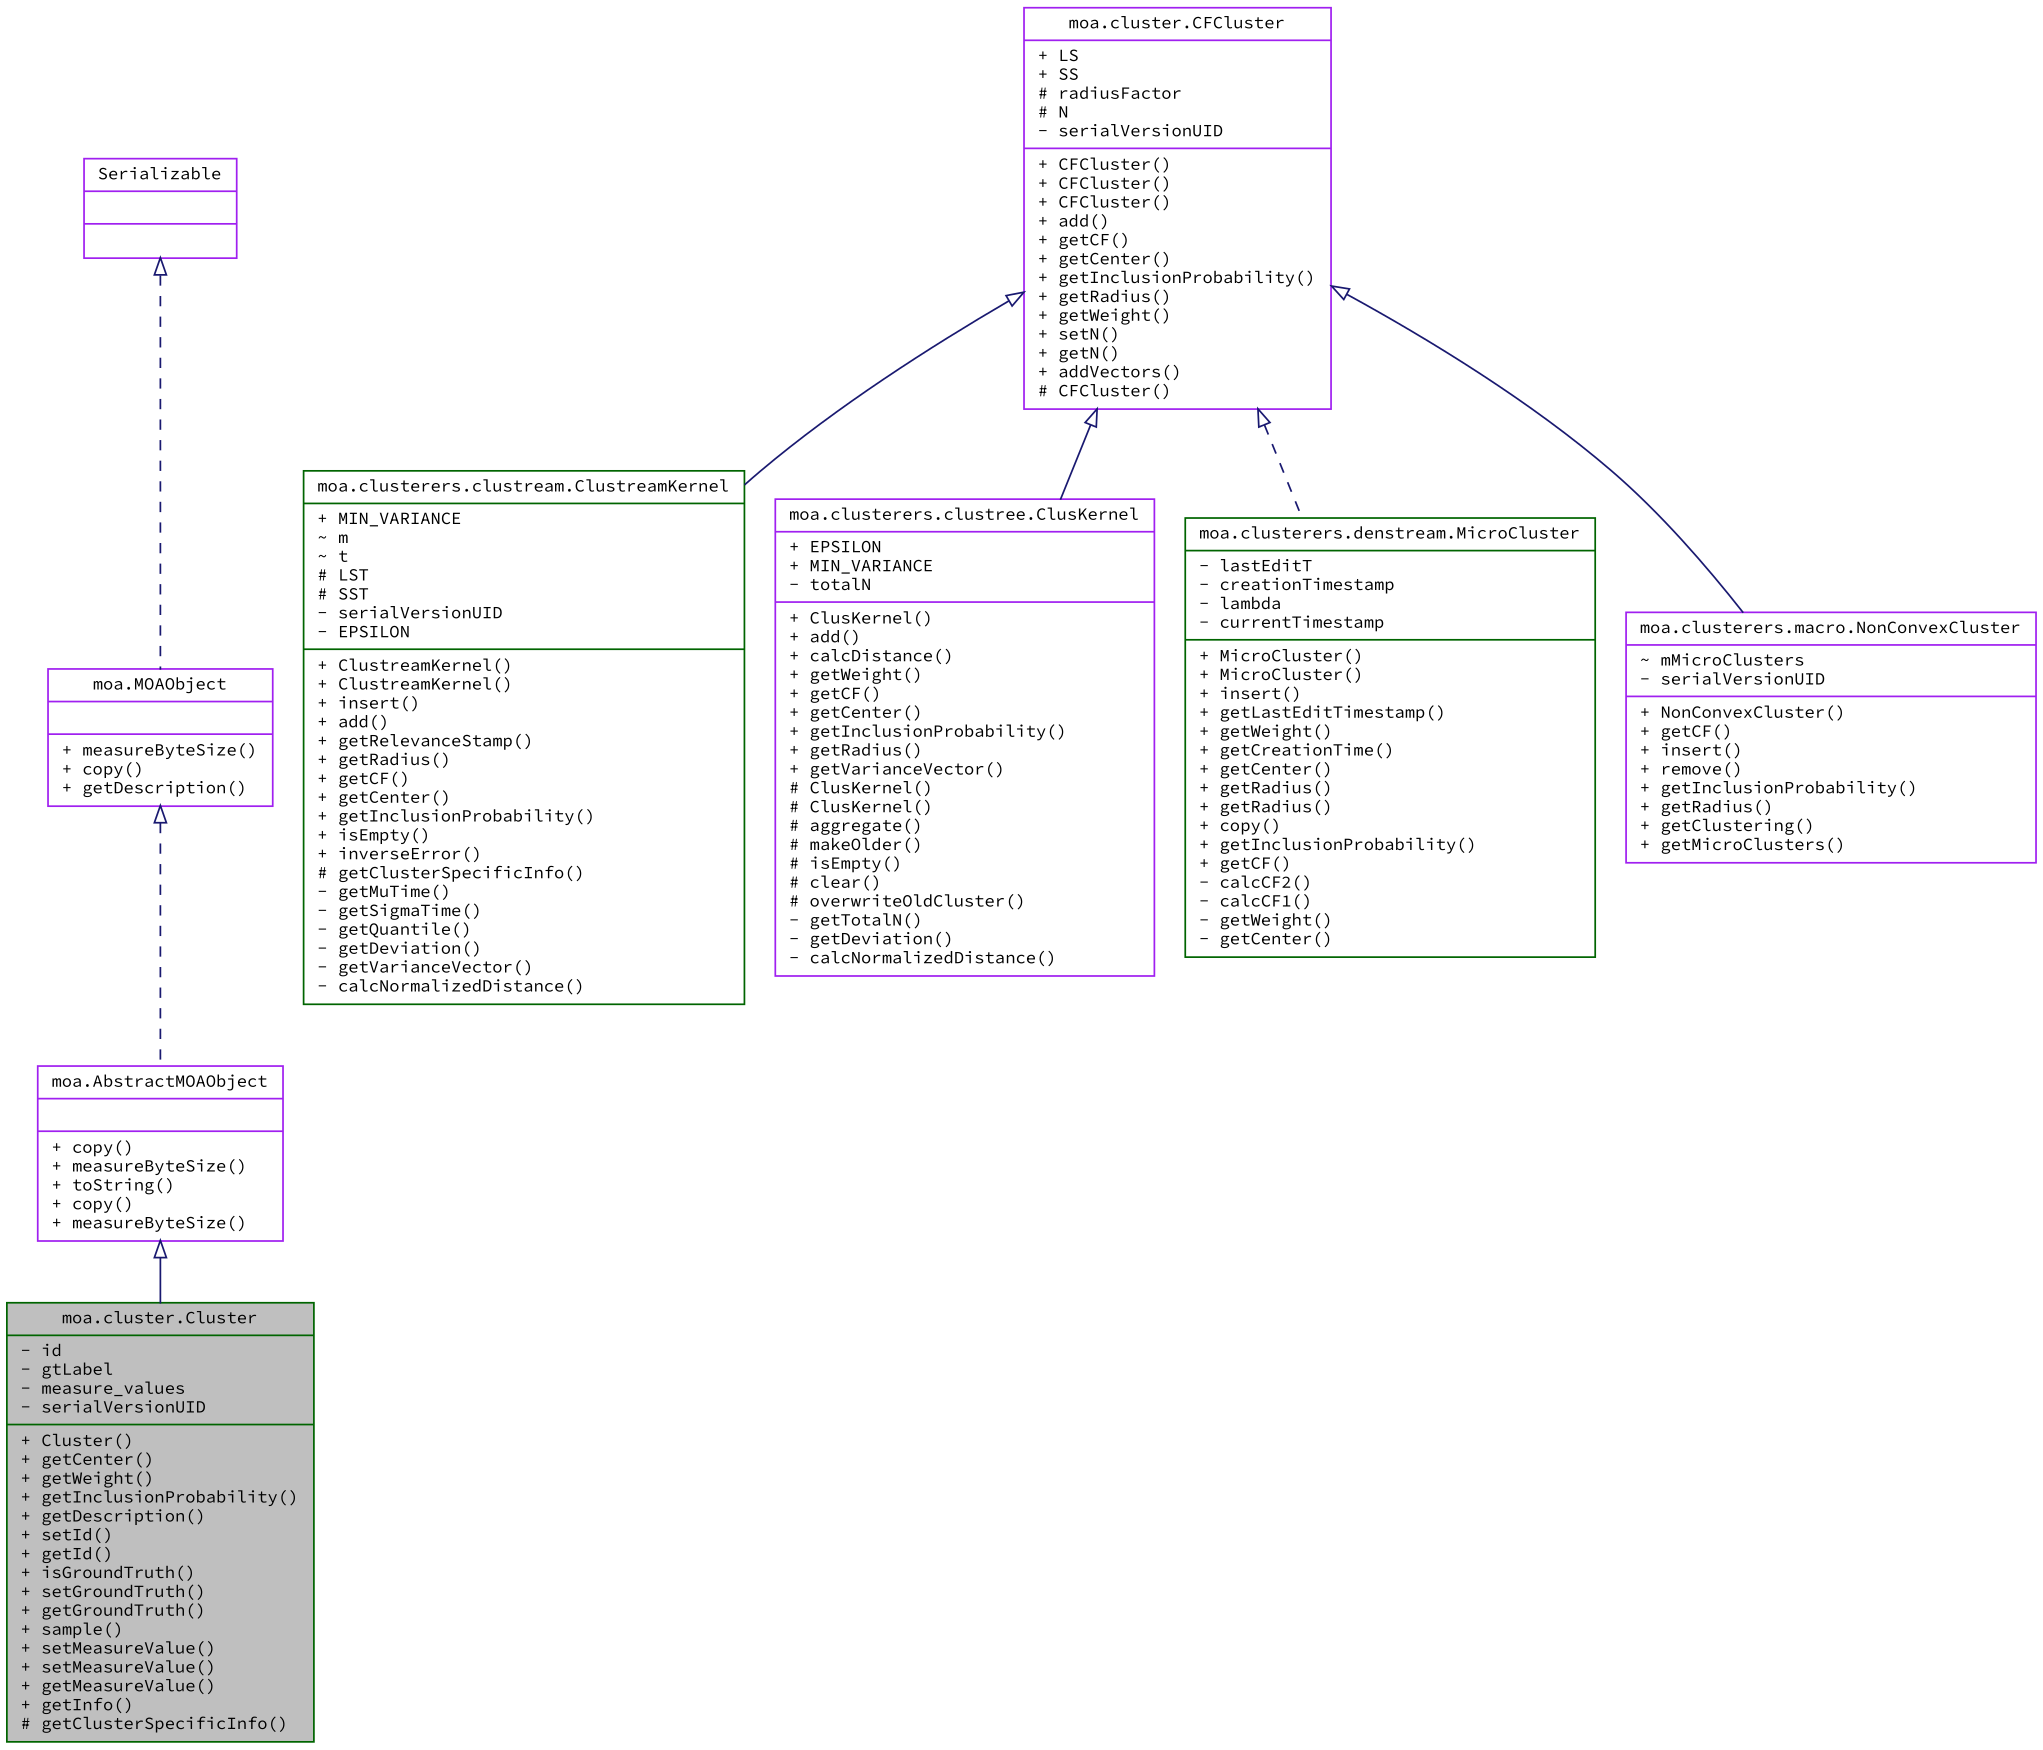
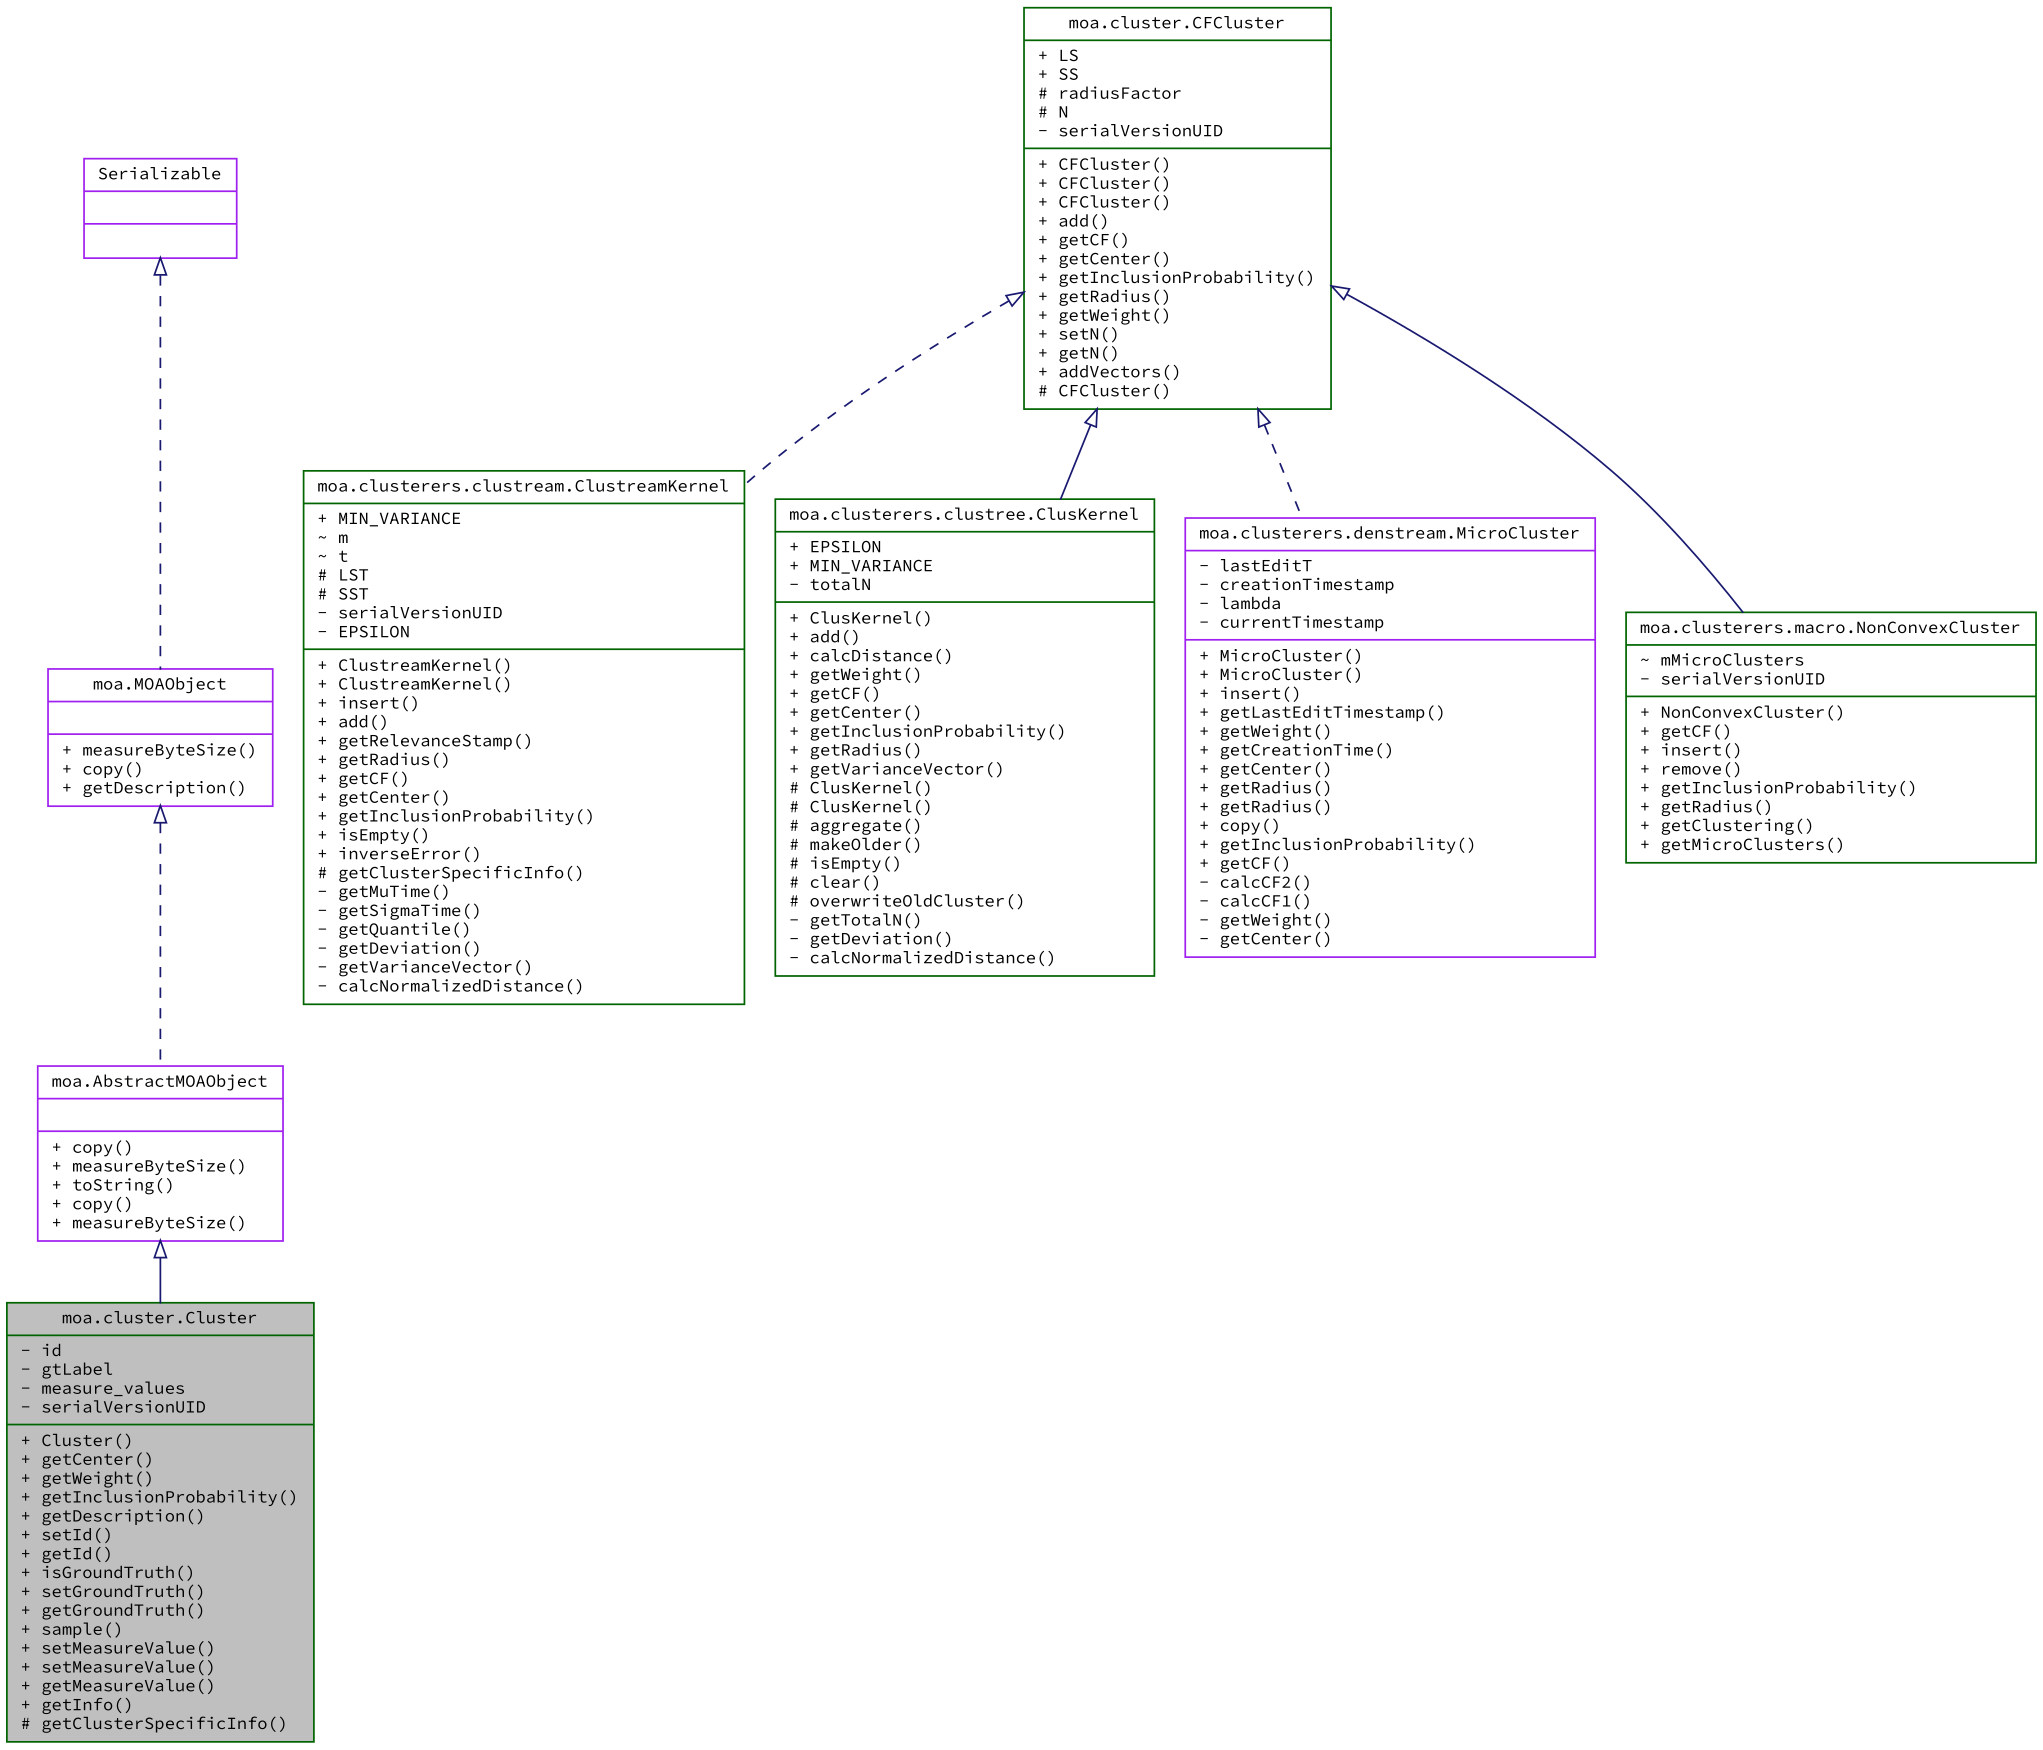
  digraph {
    fontname="Source Code Pro"
    node [color=purple fillcolor=white fontname="Source Code Pro" fontsize=10 shape=record style=filled]
    edge [arrowtail=empty color=midnightblue dir=back fontname="Source Code Pro" fontsize=10 labelfontname=Helvetica labelfontsize=10 style=solid]
    n1 [color=darkgreen fillcolor=grey75 fontcolor=black height=0.2 label="{moa.cluster.Cluster\n|- id\l- gtLabel\l- measure_values\l- serialVersionUID\l|+ Cluster()\l+ getCenter()\l+ getWeight()\l+ getInclusionProbability()\l+ getDescription()\l+ setId()\l+ getId()\l+ isGroundTruth()\l+ setGroundTruth()\l+ getGroundTruth()\l+ sample()\l+ setMeasureValue()\l+ setMeasureValue()\l+ getMeasureValue()\l+ getInfo()\l# getClusterSpecificInfo()\l}" width=0.4]
    n2 [height=0.2 label="{moa.AbstractMOAObject\n||+ copy()\l+ measureByteSize()\l+ toString()\l+ copy()\l+ measureByteSize()\l}" width=0.4]
    n3 [height=0.2 label="{moa.MOAObject\n||+ measureByteSize()\l+ copy()\l+ getDescription()\l}" width=0.4]
    n4 [height=0.2 label="{Serializable\n||}" width=0.4]
-   n5 [height=0.2 label="{moa.cluster.CFCluster\n|+ LS\l+ SS\l# radiusFactor\l# N\l- serialVersionUID\l|+ CFCluster()\l+ CFCluster()\l+ CFCluster()\l+ add()\l+ getCF()\l+ getCenter()\l+ getInclusionProbability()\l+ getRadius()\l+ getWeight()\l+ setN()\l+ getN()\l+ addVectors()\l# CFCluster()\l}" width=0.4]
+   n5 [color=darkgreen height=0.2 label="{moa.cluster.CFCluster\n|+ LS\l+ SS\l# radiusFactor\l# N\l- serialVersionUID\l|+ CFCluster()\l+ CFCluster()\l+ CFCluster()\l+ add()\l+ getCF()\l+ getCenter()\l+ getInclusionProbability()\l+ getRadius()\l+ getWeight()\l+ setN()\l+ getN()\l+ addVectors()\l# CFCluster()\l}" width=0.4]
    n6 [color=darkgreen height=0.2 label="{moa.clusterers.clustream.ClustreamKernel\n|+ MIN_VARIANCE\l~ m\l~ t\l# LST\l# SST\l- serialVersionUID\l- EPSILON\l|+ ClustreamKernel()\l+ ClustreamKernel()\l+ insert()\l+ add()\l+ getRelevanceStamp()\l+ getRadius()\l+ getCF()\l+ getCenter()\l+ getInclusionProbability()\l+ isEmpty()\l+ inverseError()\l# getClusterSpecificInfo()\l- getMuTime()\l- getSigmaTime()\l- getQuantile()\l- getDeviation()\l- getVarianceVector()\l- calcNormalizedDistance()\l}" width=0.4]
-   n7 [height=0.2 label="{moa.clusterers.clustree.ClusKernel\n|+ EPSILON\l+ MIN_VARIANCE\l- totalN\l|+ ClusKernel()\l+ add()\l+ calcDistance()\l+ getWeight()\l+ getCF()\l+ getCenter()\l+ getInclusionProbability()\l+ getRadius()\l+ getVarianceVector()\l# ClusKernel()\l# ClusKernel()\l# aggregate()\l# makeOlder()\l# isEmpty()\l# clear()\l# overwriteOldCluster()\l- getTotalN()\l- getDeviation()\l- calcNormalizedDistance()\l}" width=0.4]
-   n8 [color=darkgreen height=0.2 label="{moa.clusterers.denstream.MicroCluster\n|- lastEditT\l- creationTimestamp\l- lambda\l- currentTimestamp\l|+ MicroCluster()\l+ MicroCluster()\l+ insert()\l+ getLastEditTimestamp()\l+ getWeight()\l+ getCreationTime()\l+ getCenter()\l+ getRadius()\l+ getRadius()\l+ copy()\l+ getInclusionProbability()\l+ getCF()\l- calcCF2()\l- calcCF1()\l- getWeight()\l- getCenter()\l}" width=0.4]
-   n9 [height=0.2 label="{moa.clusterers.macro.NonConvexCluster\n|~ mMicroClusters\l- serialVersionUID\l|+ NonConvexCluster()\l+ getCF()\l+ insert()\l+ remove()\l+ getInclusionProbability()\l+ getRadius()\l+ getClustering()\l+ getMicroClusters()\l}" width=0.4]
+   n7 [color=darkgreen height=0.2 label="{moa.clusterers.clustree.ClusKernel\n|+ EPSILON\l+ MIN_VARIANCE\l- totalN\l|+ ClusKernel()\l+ add()\l+ calcDistance()\l+ getWeight()\l+ getCF()\l+ getCenter()\l+ getInclusionProbability()\l+ getRadius()\l+ getVarianceVector()\l# ClusKernel()\l# ClusKernel()\l# aggregate()\l# makeOlder()\l# isEmpty()\l# clear()\l# overwriteOldCluster()\l- getTotalN()\l- getDeviation()\l- calcNormalizedDistance()\l}" width=0.4]
+   n8 [height=0.2 label="{moa.clusterers.denstream.MicroCluster\n|- lastEditT\l- creationTimestamp\l- lambda\l- currentTimestamp\l|+ MicroCluster()\l+ MicroCluster()\l+ insert()\l+ getLastEditTimestamp()\l+ getWeight()\l+ getCreationTime()\l+ getCenter()\l+ getRadius()\l+ getRadius()\l+ copy()\l+ getInclusionProbability()\l+ getCF()\l- calcCF2()\l- calcCF1()\l- getWeight()\l- getCenter()\l}" width=0.4]
+   n9 [color=darkgreen height=0.2 label="{moa.clusterers.macro.NonConvexCluster\n|~ mMicroClusters\l- serialVersionUID\l|+ NonConvexCluster()\l+ getCF()\l+ insert()\l+ remove()\l+ getInclusionProbability()\l+ getRadius()\l+ getClustering()\l+ getMicroClusters()\l}" width=0.4]
    n2 -> n1
    n3 -> n2 [style=dashed]
    n4 -> n3 [style=dashed]
-   n5 -> n6
+   n5 -> n6 [style=dashed]
    n5 -> n7
    n5 -> n8 [style=dashed]
    n5 -> n9
  }
